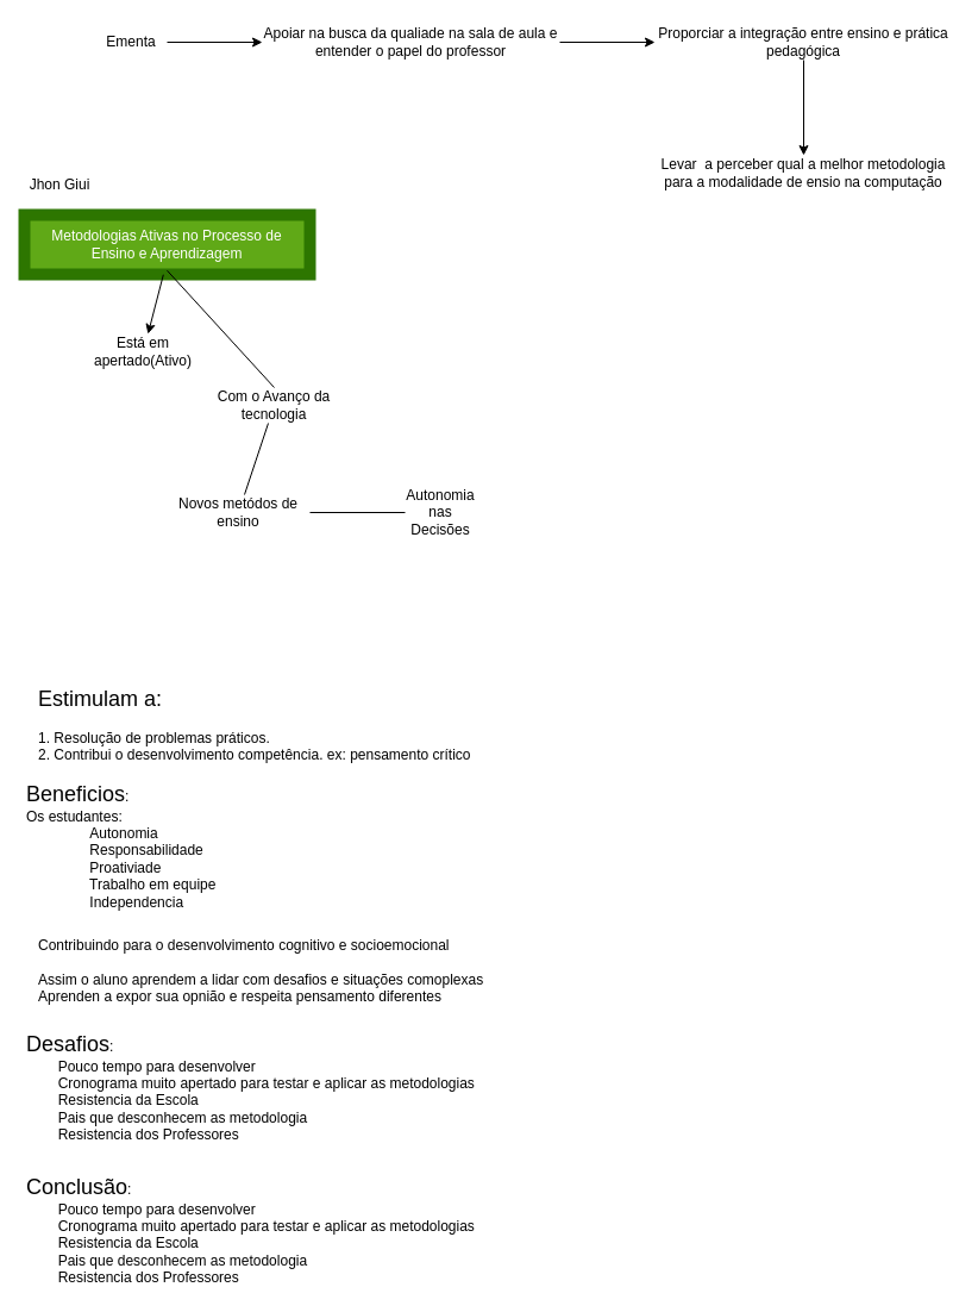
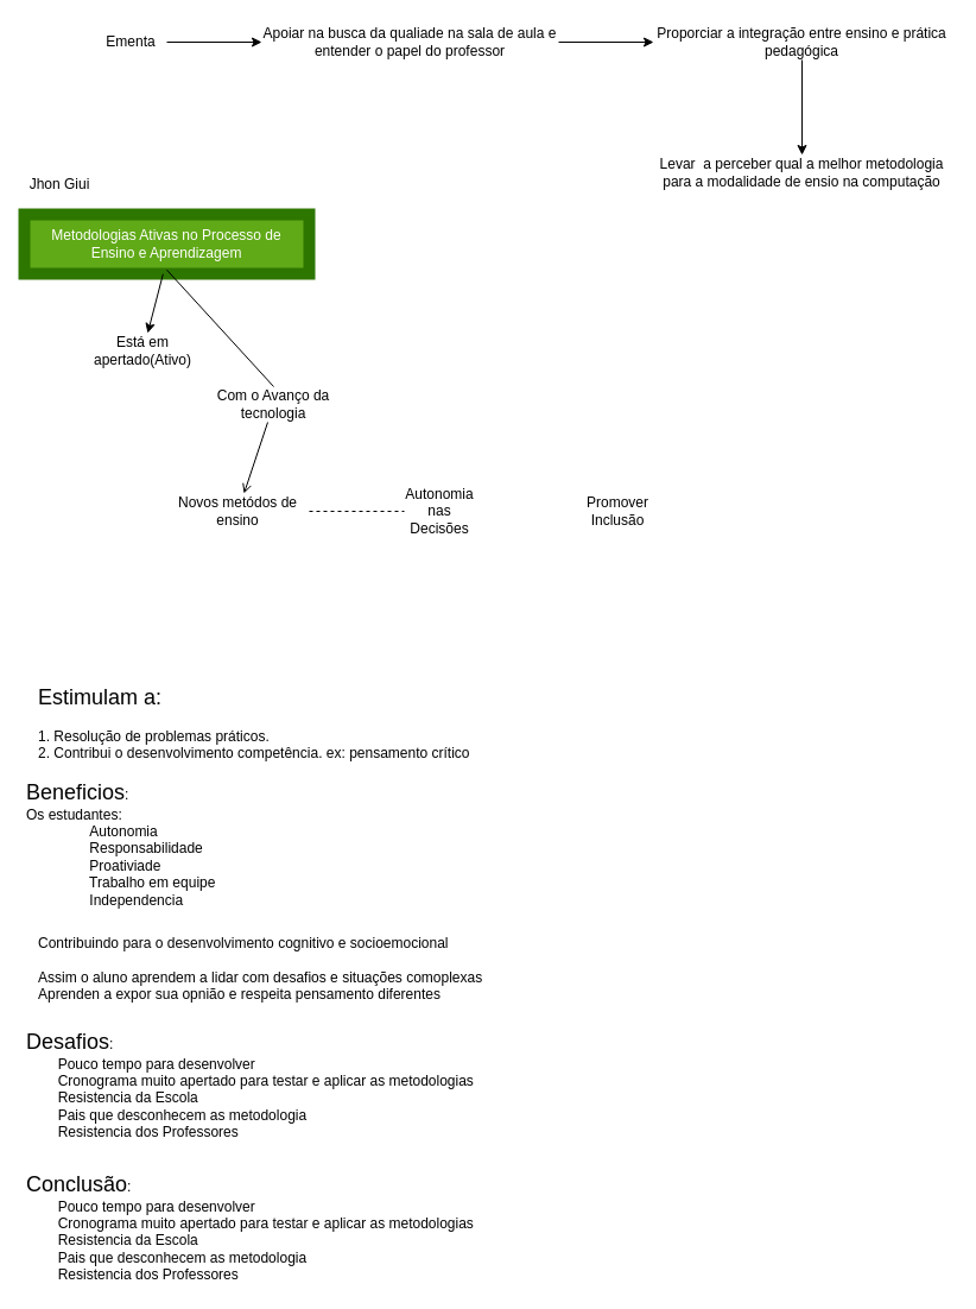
  <mxCell id="0" />
  <mxCell id="1" parent="0" />
  <mxCell id="2" value="" style="edgeStyle=none;html=1;" parent="1" source="3" target="5" edge="1"><mxGeometry relative="1" as="geometry" /></mxCell>
  <mxCell id="3" value="Ementa" style="text;strokeColor=none;align=center;fillColor=none;html=1;verticalAlign=middle;whiteSpace=wrap;rounded=0;" parent="1" vertex="1"><mxGeometry x="80" y="20" width="60" height="30" as="geometry" /></mxCell>
  <mxCell id="4" value="" style="edgeStyle=none;html=1;" parent="1" source="5" target="7" edge="1"><mxGeometry relative="1" as="geometry" /></mxCell>
  <mxCell id="5" value="Apoiar na busca da qualiade na sala de aula e entender o papel do professor" style="text;strokeColor=none;align=center;fillColor=none;html=1;verticalAlign=middle;whiteSpace=wrap;rounded=0;" parent="1" vertex="1"><mxGeometry x="220" y="20" width="250" height="30" as="geometry" /></mxCell>
  <mxCell id="6" value="" style="edgeStyle=none;html=1;" parent="1" source="7" target="8" edge="1"><mxGeometry relative="1" as="geometry" /></mxCell>
  <mxCell id="7" value="Proporciar a integração entre ensino e prática pedagógica" style="text;strokeColor=none;align=center;fillColor=none;html=1;verticalAlign=middle;whiteSpace=wrap;rounded=0;" parent="1" vertex="1"><mxGeometry x="550" y="20" width="250" height="30" as="geometry" /></mxCell>
  <mxCell id="8" value="Levar&amp;nbsp; a perceber qual a melhor metodologia para a modalidade de ensio na computação" style="text;strokeColor=none;align=center;fillColor=none;html=1;verticalAlign=middle;whiteSpace=wrap;rounded=0;" parent="1" vertex="1"><mxGeometry x="550" y="130" width="250" height="30" as="geometry" /></mxCell>
  <mxCell id="9" value="Metodologias Ativas no Processo de Ensino e Aprendizagem" style="text;strokeColor=#2D7600;align=center;fillColor=#60a917;html=1;verticalAlign=middle;whiteSpace=wrap;rounded=0;fontColor=#ffffff;perimeterSpacing=410;strokeWidth=10;spacingTop=0;spacing=22;" parent="1" vertex="1"><mxGeometry x="20" y="180" width="240" height="50" as="geometry" /></mxCell>
  <mxCell id="10" value="" style="edgeStyle=none;html=1;entryX=0.497;entryY=0.529;entryDx=0;entryDy=0;entryPerimeter=0;startArrow=classic;startFill=1;endArrow=none;endFill=0;" parent="1" source="11" target="9" edge="1"><mxGeometry relative="1" as="geometry" /></mxCell>
  <mxCell id="11" value="Está em apertado(Ativo)" style="text;strokeColor=none;align=center;fillColor=none;html=1;verticalAlign=middle;whiteSpace=wrap;rounded=0;strokeWidth=10;" parent="1" vertex="1"><mxGeometry x="90" y="280" width="60" height="30" as="geometry" /></mxCell>
- <mxCell id="12" value="" style="html=1;startArrow=none;startFill=0;endArrow=none;endFill=0;jumpStyle=sharp;" parent="1" source="13" target="15" edge="1"><mxGeometry relative="1" as="geometry" /></mxCell>
+ <mxCell id="12" value="" style="html=1;startArrow=none;startFill=0;endArrow=open;endFill=0;jumpStyle=sharp;" parent="1" source="13" target="15" edge="1"><mxGeometry relative="1" as="geometry" /></mxCell>
  <mxCell id="13" value="Com o Avanço da tecnologia" style="text;strokeColor=none;align=center;fillColor=none;html=1;verticalAlign=middle;whiteSpace=wrap;rounded=0;strokeWidth=10;spacing=22;" parent="1" vertex="1"><mxGeometry x="155" y="325" width="150" height="30" as="geometry" /></mxCell>
- <mxCell id="14" value="" style="edgeStyle=none;html=1;startArrow=none;startFill=0;endArrow=none;endFill=0;" parent="1" source="15" target="16" edge="1"><mxGeometry relative="1" as="geometry" /></mxCell>
+ <mxCell id="14" value="" style="edgeStyle=none;html=1;startArrow=none;startFill=0;endArrow=none;endFill=0;dashed=1;" parent="1" source="15" target="16" edge="1"><mxGeometry relative="1" as="geometry" /></mxCell>
  <mxCell id="15" value="Novos metódos de ensino" style="text;strokeColor=none;align=center;fillColor=none;html=1;verticalAlign=middle;whiteSpace=wrap;rounded=0;strokeWidth=10;" parent="1" vertex="1"><mxGeometry x="140" y="415" width="120" height="30" as="geometry" /></mxCell>
  <mxCell id="16" value="Autonomia nas Decisões" style="text;strokeColor=none;align=center;fillColor=none;html=1;verticalAlign=middle;whiteSpace=wrap;rounded=0;strokeWidth=10;" parent="1" vertex="1"><mxGeometry x="340" y="415" width="60" height="30" as="geometry" /></mxCell>
+ <mxCell id="17" value="Promover Inclusão" style="text;strokeColor=none;align=center;fillColor=none;html=1;verticalAlign=middle;whiteSpace=wrap;rounded=0;strokeWidth=10;" parent="1" vertex="1"><mxGeometry x="490" y="415" width="60" height="30" as="geometry" /></mxCell>
  <mxCell id="18" value="" style="edgeStyle=none;orthogonalLoop=1;jettySize=auto;html=1;sketch=0;startArrow=none;startFill=0;endArrow=none;endFill=0;jumpStyle=sharp;entryX=0.5;entryY=0;entryDx=0;entryDy=0;exitX=0.5;exitY=0.525;exitDx=0;exitDy=0;exitPerimeter=0;" parent="1" source="9" target="13" edge="1"><mxGeometry width="80" relative="1" as="geometry"><mxPoint x="300" y="230" as="sourcePoint" /><mxPoint x="370" y="240" as="targetPoint" /><Array as="points" /></mxGeometry></mxCell>
  <mxCell id="19" value="Jhon Giui" style="text;strokeColor=none;align=center;fillColor=none;html=1;verticalAlign=middle;whiteSpace=wrap;rounded=0;" parent="1" vertex="1"><mxGeometry x="20" y="140" width="60" height="30" as="geometry" /></mxCell>
  <mxCell id="20" value="&lt;font style=&quot;font-size: 18px;&quot;&gt;Estimulam a:&lt;/font&gt;&lt;br&gt;&lt;br&gt;&lt;div style=&quot;&quot;&gt;&lt;span style=&quot;background-color: initial;&quot;&gt;1. Resolução de problemas práticos.&lt;/span&gt;&lt;/div&gt;&lt;div style=&quot;&quot;&gt;&lt;span style=&quot;background-color: initial;&quot;&gt;2. Contribui o desenvolvimento competência. ex: pensamento crítico&lt;/span&gt;&lt;/div&gt;" style="text;strokeColor=none;align=left;fillColor=none;html=1;verticalAlign=top;whiteSpace=wrap;rounded=0;" vertex="1" parent="1"><mxGeometry x="30" y="570" width="390" height="90" as="geometry" /></mxCell>
  <mxCell id="21" value="&lt;font style=&quot;font-size: 18px;&quot;&gt;Beneficios&lt;/font&gt;:&lt;br&gt;Os estudantes:&amp;nbsp;&lt;br&gt;&lt;span style=&quot;white-space: pre;&quot;&gt;&#09;&lt;span style=&quot;white-space: pre;&quot;&gt;&#09;&lt;/span&gt;&lt;/span&gt;Autonomia&lt;br&gt;&lt;blockquote style=&quot;margin: 0 0 0 40px; border: none; padding: 0px;&quot;&gt;&amp;nbsp; &amp;nbsp; Responsabilidade&lt;br&gt;&amp;nbsp; &amp;nbsp; Proativiade&lt;br&gt;&amp;nbsp; &amp;nbsp; Trabalho em equipe&lt;/blockquote&gt;&lt;blockquote style=&quot;margin: 0 0 0 40px; border: none; padding: 0px;&quot;&gt;&amp;nbsp; &amp;nbsp; Independencia&lt;/blockquote&gt;" style="text;strokeColor=none;align=left;fillColor=none;html=1;verticalAlign=top;whiteSpace=wrap;rounded=0;labelBackgroundColor=none;fontColor=default;labelBorderColor=none;" vertex="1" parent="1"><mxGeometry x="20" y="650" width="540" height="110" as="geometry" /></mxCell>
  <mxCell id="22" value="Contribuindo para o desenvolvimento cognitivo e socioemocional&lt;br style=&quot;font-size: 12px;&quot;&gt;&lt;br style=&quot;font-size: 12px;&quot;&gt;Assim o aluno aprendem a lidar com desafios e situações comoplexas&lt;br&gt;Aprenden a expor sua opnião e respeita pensamento diferentes" style="text;strokeColor=none;align=left;fillColor=none;html=1;verticalAlign=middle;whiteSpace=wrap;rounded=0;labelBackgroundColor=none;labelBorderColor=none;fontSize=12;fontColor=default;" vertex="1" parent="1"><mxGeometry x="30" y="800" width="470" height="30" as="geometry" /></mxCell>
  <mxCell id="23" value="&lt;font style=&quot;font-size: 18px;&quot;&gt;Desafios&lt;/font&gt;:&lt;br&gt;&lt;span style=&quot;white-space: pre;&quot;&gt;&#09;&lt;/span&gt;Pouco tempo para desenvolver&lt;br&gt;&lt;span style=&quot;white-space: pre;&quot;&gt;&#09;&lt;/span&gt;Cronograma muito apertado para testar e aplicar as metodologias&lt;br&gt;&lt;span style=&quot;white-space: pre;&quot;&gt;&#09;&lt;/span&gt;Resistencia da Escola&lt;br&gt;&lt;span style=&quot;white-space: pre;&quot;&gt;&#09;&lt;/span&gt;Pais que desconhecem as metodologia&lt;br&gt;&lt;span style=&quot;white-space: pre;&quot;&gt;&#09;&lt;/span&gt;Resistencia dos Professores" style="text;strokeColor=none;align=left;fillColor=none;html=1;verticalAlign=top;whiteSpace=wrap;rounded=0;labelBackgroundColor=none;fontColor=default;labelBorderColor=none;" vertex="1" parent="1"><mxGeometry x="20" y="860" width="540" height="100" as="geometry" /></mxCell>
  <mxCell id="24" value="&lt;span style=&quot;font-size: 18px;&quot;&gt;Conclusão&lt;/span&gt;:&lt;br&gt;&lt;span style=&quot;white-space: pre;&quot;&gt;&#09;&lt;/span&gt;Pouco tempo para desenvolver&lt;br&gt;&lt;span style=&quot;white-space: pre;&quot;&gt;&#09;&lt;/span&gt;Cronograma muito apertado para testar e aplicar as metodologias&lt;br&gt;&lt;span style=&quot;white-space: pre;&quot;&gt;&#09;&lt;/span&gt;Resistencia da Escola&lt;br&gt;&lt;span style=&quot;white-space: pre;&quot;&gt;&#09;&lt;/span&gt;Pais que desconhecem as metodologia&lt;br&gt;&lt;span style=&quot;white-space: pre;&quot;&gt;&#09;&lt;/span&gt;Resistencia dos Professores" style="text;strokeColor=none;align=left;fillColor=none;html=1;verticalAlign=top;whiteSpace=wrap;rounded=0;labelBackgroundColor=none;fontColor=default;labelBorderColor=none;" vertex="1" parent="1"><mxGeometry x="20" y="980" width="540" height="100" as="geometry" /></mxCell>
